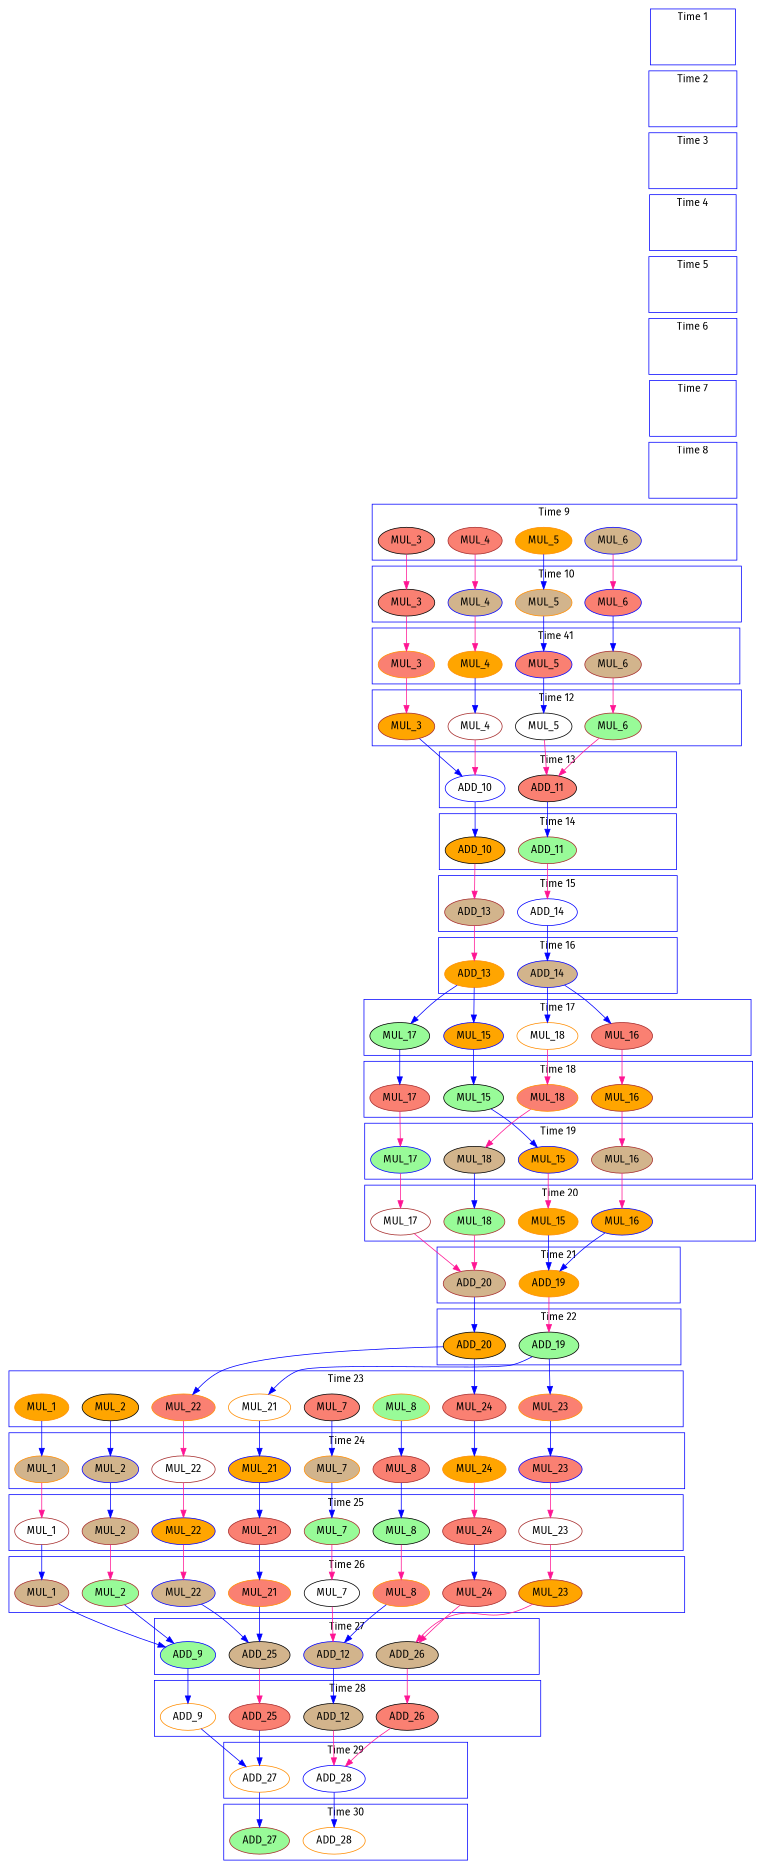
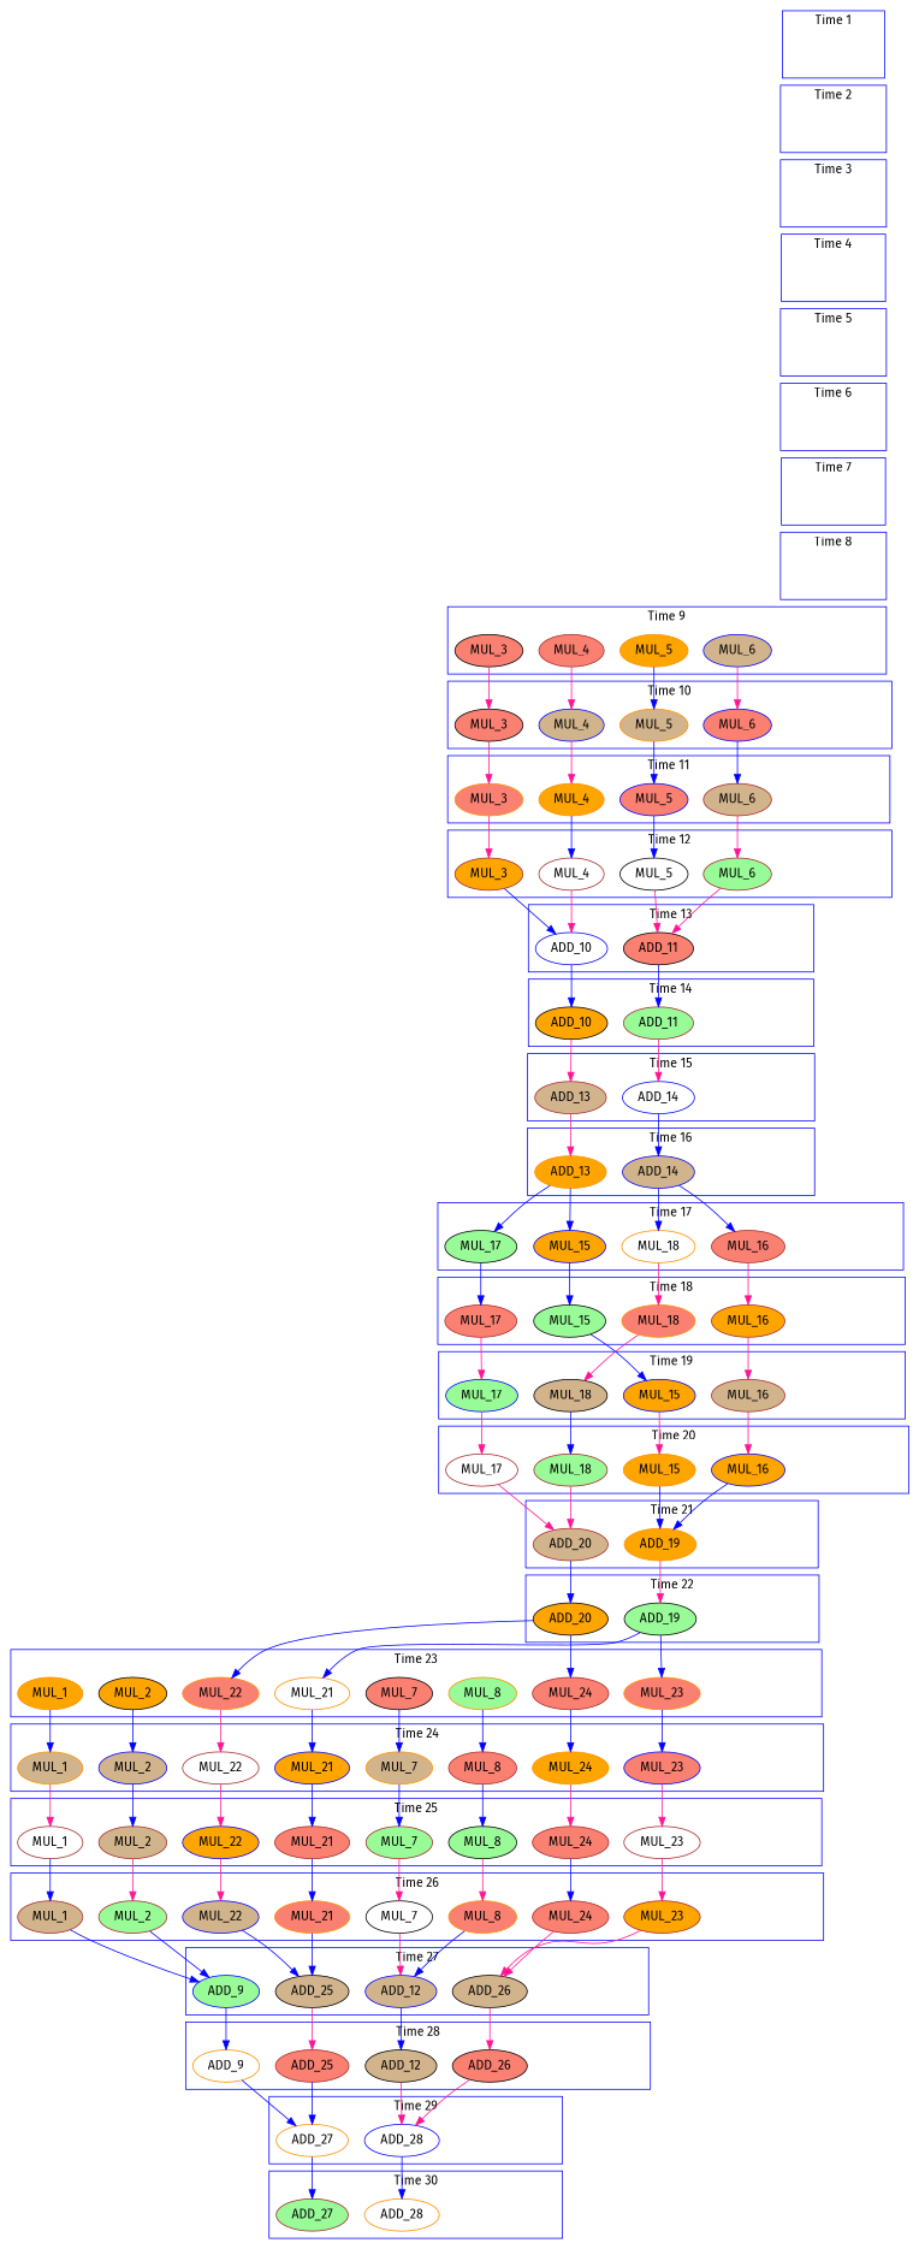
  digraph {
    newrank=true
    rankdir=TB
    fontname="Fira Sans"
    node [style=filled fontname="Fira Sans"]
    edge [fontname="Fira Sans" color=blue]
    pseudo_2 [style=invis]
    pseudo_1 [style=invis]
    pseudo_3 [style=invis]
    pseudo_4 [style=invis]
    pseudo_5 [style=invis]
    pseudo_6 [style=invis]
    pseudo_7 [style=invis]
    pseudo_8 [style=invis]
    pseudo_9 [style=invis]
    n10 [label=MUL_3 fillcolor=salmon color=black]
    n11 [label=MUL_4 fillcolor=salmon color=brown]
    n12 [label=MUL_5 fillcolor=orange color=darkorange]
    n13 [label=MUL_6 fillcolor=tan color=blue]
    pseudo_10 [style=invis]
    n15 [label=MUL_3 fillcolor=salmon color=black]
    n16 [label=MUL_4 fillcolor=tan color=blue]
    n17 [label=MUL_5 fillcolor=tan color=darkorange]
    n18 [label=MUL_6 fillcolor=salmon color=blue]
    pseudo_11 [style=invis]
    n20 [label=MUL_3 fillcolor=salmon color=darkorange]
    n21 [label=MUL_4 fillcolor=orange color=darkorange]
    n22 [label=MUL_5 fillcolor=salmon color=blue]
    n23 [label=MUL_6 fillcolor=tan color=brown]
    pseudo_12 [style=invis]
    n25 [label=MUL_3 fillcolor=orange color=brown]
    n26 [label=MUL_4 fillcolor=white color=brown]
    n27 [label=MUL_5 fillcolor=white color=black]
    n28 [label=MUL_6 fillcolor=palegreen color=brown]
    pseudo_13 [style=invis]
    n30 [label=ADD_10 fillcolor=white color=blue]
    n31 [label=ADD_11 fillcolor=salmon color=black]
    pseudo_14 [style=invis]
    n33 [label=ADD_10 fillcolor=orange color=black]
    n34 [label=ADD_11 fillcolor=palegreen color=brown]
    pseudo_15 [style=invis]
    n36 [label=ADD_13 fillcolor=tan color=brown]
    n37 [label=ADD_14 fillcolor=white color=blue]
    pseudo_16 [style=invis]
    n39 [label=ADD_13 fillcolor=orange color=darkorange]
    n40 [label=ADD_14 fillcolor=tan color=blue]
    pseudo_17 [style=invis]
    n42 [label=MUL_15 fillcolor=orange color=blue]
    n43 [label=MUL_16 fillcolor=salmon color=brown]
    n44 [label=MUL_17 fillcolor=palegreen color=black]
    n45 [label=MUL_18 fillcolor=white color=darkorange]
    pseudo_18 [style=invis]
    n47 [label=MUL_15 fillcolor=palegreen color=black]
    n48 [label=MUL_16 fillcolor=orange color=brown]
    n49 [label=MUL_17 fillcolor=salmon color=brown]
    n50 [label=MUL_18 fillcolor=salmon color=darkorange]
    pseudo_19 [style=invis]
    n52 [label=MUL_15 fillcolor=orange color=blue]
    n53 [label=MUL_16 fillcolor=tan color=brown]
    n54 [label=MUL_17 fillcolor=palegreen color=blue]
    n55 [label=MUL_18 fillcolor=tan color=black]
    pseudo_20 [style=invis]
    n57 [label=MUL_15 fillcolor=orange color=darkorange]
    n58 [label=MUL_16 fillcolor=orange color=blue]
    n59 [label=MUL_17 fillcolor=white color=brown]
    n60 [label=MUL_18 fillcolor=palegreen color=brown]
    pseudo_21 [style=invis]
    n62 [label=ADD_19 fillcolor=orange color=darkorange]
    n63 [label=ADD_20 fillcolor=tan color=brown]
    pseudo_22 [style=invis]
    n65 [label=ADD_19 fillcolor=palegreen color=black]
    n66 [label=ADD_20 fillcolor=orange color=black]
    pseudo_23 [style=invis]
    n68 [label=MUL_1 fillcolor=orange color=darkorange]
    n69 [label=MUL_2 fillcolor=orange color=black]
    n70 [label=MUL_7 fillcolor=salmon color=black]
    n71 [label=MUL_8 fillcolor=palegreen color=darkorange]
    n72 [label=MUL_21 fillcolor=white color=darkorange]
    n73 [label=MUL_22 fillcolor=salmon color=darkorange]
    n74 [label=MUL_23 fillcolor=salmon color=darkorange]
    n75 [label=MUL_24 fillcolor=salmon color=brown]
    pseudo_24 [style=invis]
    n77 [label=MUL_1 fillcolor=tan color=darkorange]
    n78 [label=MUL_2 fillcolor=tan color=blue]
    n79 [label=MUL_7 fillcolor=tan color=darkorange]
    n80 [label=MUL_8 fillcolor=salmon color=brown]
    n81 [label=MUL_21 fillcolor=orange color=blue]
    n82 [label=MUL_22 fillcolor=white color=brown]
    n83 [label=MUL_23 fillcolor=salmon color=blue]
    n84 [label=MUL_24 fillcolor=orange color=darkorange]
    pseudo_25 [style=invis]
    n86 [label=MUL_1 fillcolor=white color=brown]
    n87 [label=MUL_2 fillcolor=tan color=brown]
    n88 [label=MUL_7 fillcolor=palegreen color=brown]
    n89 [label=MUL_8 fillcolor=palegreen color=black]
    n90 [label=MUL_21 fillcolor=salmon color=brown]
    n91 [label=MUL_22 fillcolor=orange color=blue]
    n92 [label=MUL_23 fillcolor=white color=brown]
    n93 [label=MUL_24 fillcolor=salmon color=brown]
    pseudo_26 [style=invis]
    n95 [label=MUL_1 fillcolor=tan color=brown]
    n96 [label=MUL_2 fillcolor=palegreen color=brown]
    n97 [label=MUL_7 fillcolor=white color=black]
    n98 [label=MUL_8 fillcolor=salmon color=darkorange]
    n99 [label=MUL_21 fillcolor=salmon color=darkorange]
    n100 [label=MUL_22 fillcolor=tan color=blue]
    n101 [label=MUL_23 fillcolor=orange color=brown]
    n102 [label=MUL_24 fillcolor=salmon color=brown]
    pseudo_27 [style=invis]
    n104 [label=ADD_9 fillcolor=palegreen color=blue]
    n105 [label=ADD_12 fillcolor=tan color=blue]
    n106 [label=ADD_25 fillcolor=tan color=black]
    n107 [label=ADD_26 fillcolor=tan color=black]
    pseudo_28 [style=invis]
    n109 [label=ADD_9 fillcolor=white color=darkorange]
    n110 [label=ADD_12 fillcolor=tan color=black]
    n111 [label=ADD_25 fillcolor=salmon color=brown]
    n112 [label=ADD_26 fillcolor=salmon color=black]
    pseudo_29 [style=invis]
    n114 [label=ADD_27 fillcolor=white color=darkorange]
    n115 [label=ADD_28 fillcolor=white color=blue]
    pseudo_30 [style=invis]
    n117 [label=ADD_27 fillcolor=palegreen color=brown]
    n118 [label=ADD_28 fillcolor=white color=darkorange]
    subgraph cluster_1 {
      color=blue
      label="Time 2"
      rank=same
      pseudo_2
    }
    subgraph cluster_2 {
      color=blue
      label="Time 1"
      rank=same
      pseudo_1
    }
    subgraph cluster_3 {
      color=blue
      label="Time 3"
      rank=same
      pseudo_3
    }
    subgraph cluster_4 {
      color=blue
      label="Time 4"
      rank=same
      pseudo_4
    }
    subgraph cluster_5 {
      color=blue
      label="Time 5"
      rank=same
      pseudo_5
    }
    subgraph cluster_6 {
      color=blue
      label="Time 6"
      rank=same
      pseudo_6
    }
    subgraph cluster_7 {
      color=blue
      label="Time 7"
      rank=same
      pseudo_7
    }
    subgraph cluster_8 {
      color=blue
      label="Time 8"
      rank=same
      pseudo_8
    }
    subgraph cluster_9 {
      color=blue
      label="Time 9"
      rank=same
      pseudo_9
      n10
      n11
      n12
      n13
    }
    subgraph cluster_10 {
      color=blue
      label="Time 10"
      rank=same
      pseudo_10
      n15
      n16
      n17
      n18
    }
    subgraph cluster_11 {
      color=blue
-     label="Time 41"
+     label="Time 11"
      rank=same
      pseudo_11
      n20
      n21
      n22
      n23
    }
    subgraph cluster_12 {
      color=blue
      label="Time 12"
      rank=same
      pseudo_12
      n25
      n26
      n27
      n28
    }
    subgraph cluster_13 {
      color=blue
      label="Time 13"
      rank=same
      pseudo_13
      n30
      n31
    }
    subgraph cluster_14 {
      color=blue
      label="Time 14"
      rank=same
      pseudo_14
      n33
      n34
    }
    subgraph cluster_15 {
      color=blue
      label="Time 15"
      rank=same
      pseudo_15
      n36
      n37
    }
    subgraph cluster_16 {
      color=blue
      label="Time 16"
      rank=same
      pseudo_16
      n39
      n40
    }
    subgraph cluster_17 {
      color=blue
      label="Time 17"
      rank=same
      pseudo_17
      n42
      n43
      n44
      n45
    }
    subgraph cluster_18 {
      color=blue
      label="Time 18"
      rank=same
      pseudo_18
      n47
      n48
      n49
      n50
    }
    subgraph cluster_19 {
      color=blue
      label="Time 19"
      rank=same
      pseudo_19
      n52
      n53
      n54
      n55
    }
    subgraph cluster_20 {
      color=blue
      label="Time 20"
      rank=same
      pseudo_20
      n57
      n58
      n59
      n60
    }
    subgraph cluster_21 {
      color=blue
      label="Time 21"
      rank=same
      pseudo_21
      n62
      n63
    }
    subgraph cluster_22 {
      color=blue
      label="Time 22"
      rank=same
      pseudo_22
      n65
      n66
    }
    subgraph cluster_23 {
      color=blue
      label="Time 23"
      rank=same
      pseudo_23
      n68
      n69
      n70
      n71
      n72
      n73
      n74
      n75
    }
    subgraph cluster_24 {
      color=blue
      label="Time 24"
      rank=same
      pseudo_24
      n77
      n78
      n79
      n80
      n81
      n82
      n83
      n84
    }
    subgraph cluster_25 {
      color=blue
      label="Time 25"
      rank=same
      pseudo_25
      n86
      n87
      n88
      n89
      n90
      n91
      n92
      n93
    }
    subgraph cluster_26 {
      color=blue
      label="Time 26"
      rank=same
      pseudo_26
      n95
      n96
      n97
      n98
      n99
      n100
      n101
      n102
    }
    subgraph cluster_27 {
      color=blue
      label="Time 27"
      rank=same
      pseudo_27
      n104
      n105
      n106
      n107
    }
    subgraph cluster_28 {
      color=blue
      label="Time 28"
      rank=same
      pseudo_28
      n109
      n110
      n111
      n112
    }
    subgraph cluster_29 {
      color=blue
      label="Time 29"
      rank=same
      pseudo_29
      n114
      n115
    }
    subgraph cluster_30 {
      color=blue
      label="Time 30"
      rank=same
      pseudo_30
      n117
      n118
    }
    pseudo_2 -> pseudo_3 [style=invis color=""]
    pseudo_1 -> pseudo_2 [style=invis color=""]
    pseudo_3 -> pseudo_4 [style=invis color=""]
    pseudo_4 -> pseudo_5 [style=invis color=""]
    pseudo_5 -> pseudo_6 [style=invis color=""]
    pseudo_6 -> pseudo_7 [style=invis color=""]
    pseudo_7 -> pseudo_8 [style=invis color=""]
    pseudo_8 -> pseudo_9 [style=invis color=""]
    pseudo_9 -> pseudo_10 [style=invis color=""]
    n10 -> n15 [color=deeppink]
    n11 -> n16 [color=deeppink]
    n12 -> n17
    n13 -> n18 [color=deeppink]
    pseudo_10 -> pseudo_11 [style=invis color=""]
    n15 -> n20 [color=deeppink]
    n16 -> n21 [color=deeppink]
    n17 -> n22
    n18 -> n23
    pseudo_11 -> pseudo_12 [style=invis color=""]
    n20 -> n25 [color=deeppink]
    n21 -> n26
    n22 -> n27
    n23 -> n28 [color=deeppink]
    pseudo_12 -> pseudo_13 [style=invis color=""]
    n25 -> n30
    n26 -> n30 [color=deeppink]
    n27 -> n31 [color=deeppink]
    n28 -> n31 [color=deeppink]
    pseudo_13 -> pseudo_14 [style=invis color=""]
    n30 -> n33
    n31 -> n34
    pseudo_14 -> pseudo_15 [style=invis color=""]
    n33 -> n36 [color=deeppink]
    n34 -> n37 [color=deeppink]
    pseudo_15 -> pseudo_16 [style=invis color=""]
    n36 -> n39 [color=deeppink]
    n37 -> n40
    pseudo_16 -> pseudo_17 [style=invis color=""]
    n39 -> n42
    n39 -> n44
    n40 -> n43
    n40 -> n45
    pseudo_17 -> pseudo_18 [style=invis color=""]
    n42 -> n47
    n43 -> n48 [color=deeppink]
    n44 -> n49
    n45 -> n50 [color=deeppink]
    pseudo_18 -> pseudo_19 [style=invis color=""]
    n47 -> n52
    n48 -> n53 [color=deeppink]
    n49 -> n54 [color=deeppink]
    n50 -> n55 [color=deeppink]
    pseudo_19 -> pseudo_20 [style=invis color=""]
    n52 -> n57 [color=deeppink]
    n53 -> n58 [color=deeppink]
    n54 -> n59 [color=deeppink]
    n55 -> n60
    pseudo_20 -> pseudo_21 [style=invis color=""]
    n57 -> n62
    n58 -> n62
    n59 -> n63 [color=deeppink]
    n60 -> n63 [color=deeppink]
    pseudo_21 -> pseudo_22 [style=invis color=""]
    n62 -> n65 [color=deeppink]
    n63 -> n66
    pseudo_22 -> pseudo_23 [style=invis color=""]
    n65 -> n72
    n65 -> n74
    n66 -> n73
    n66 -> n75
    pseudo_23 -> pseudo_24 [style=invis color=""]
    n68 -> n77
    n69 -> n78
    n70 -> n79
    n71 -> n80
    n72 -> n81
    n73 -> n82 [color=deeppink]
    n74 -> n83
    n75 -> n84
    pseudo_24 -> pseudo_25 [style=invis color=""]
    n77 -> n86 [color=deeppink]
    n78 -> n87
    n79 -> n88
    n80 -> n89
    n81 -> n90
    n82 -> n91 [color=deeppink]
    n83 -> n92 [color=deeppink]
    n84 -> n93 [color=deeppink]
    pseudo_25 -> pseudo_26 [style=invis color=""]
    n86 -> n95
    n87 -> n96 [color=deeppink]
    n88 -> n97 [color=deeppink]
    n89 -> n98 [color=deeppink]
    n90 -> n99
    n91 -> n100 [color=deeppink]
    n92 -> n101 [color=deeppink]
    n93 -> n102
    pseudo_26 -> pseudo_27 [style=invis color=""]
    n95 -> n104
    n96 -> n104
    n97 -> n105 [color=deeppink]
    n98 -> n105
    n99 -> n106
    n100 -> n106
    n101 -> n107 [color=deeppink]
    n102 -> n107 [color=deeppink]
    pseudo_27 -> pseudo_28 [style=invis color=""]
    n104 -> n109
    n105 -> n110
    n106 -> n111 [color=deeppink]
    n107 -> n112 [color=deeppink]
    pseudo_28 -> pseudo_29 [style=invis color=""]
    n109 -> n114
    n110 -> n115 [color=deeppink]
    n111 -> n114
    n112 -> n115 [color=deeppink]
    pseudo_29 -> pseudo_30 [style=invis color=""]
    n114 -> n117
    n115 -> n118
  }
